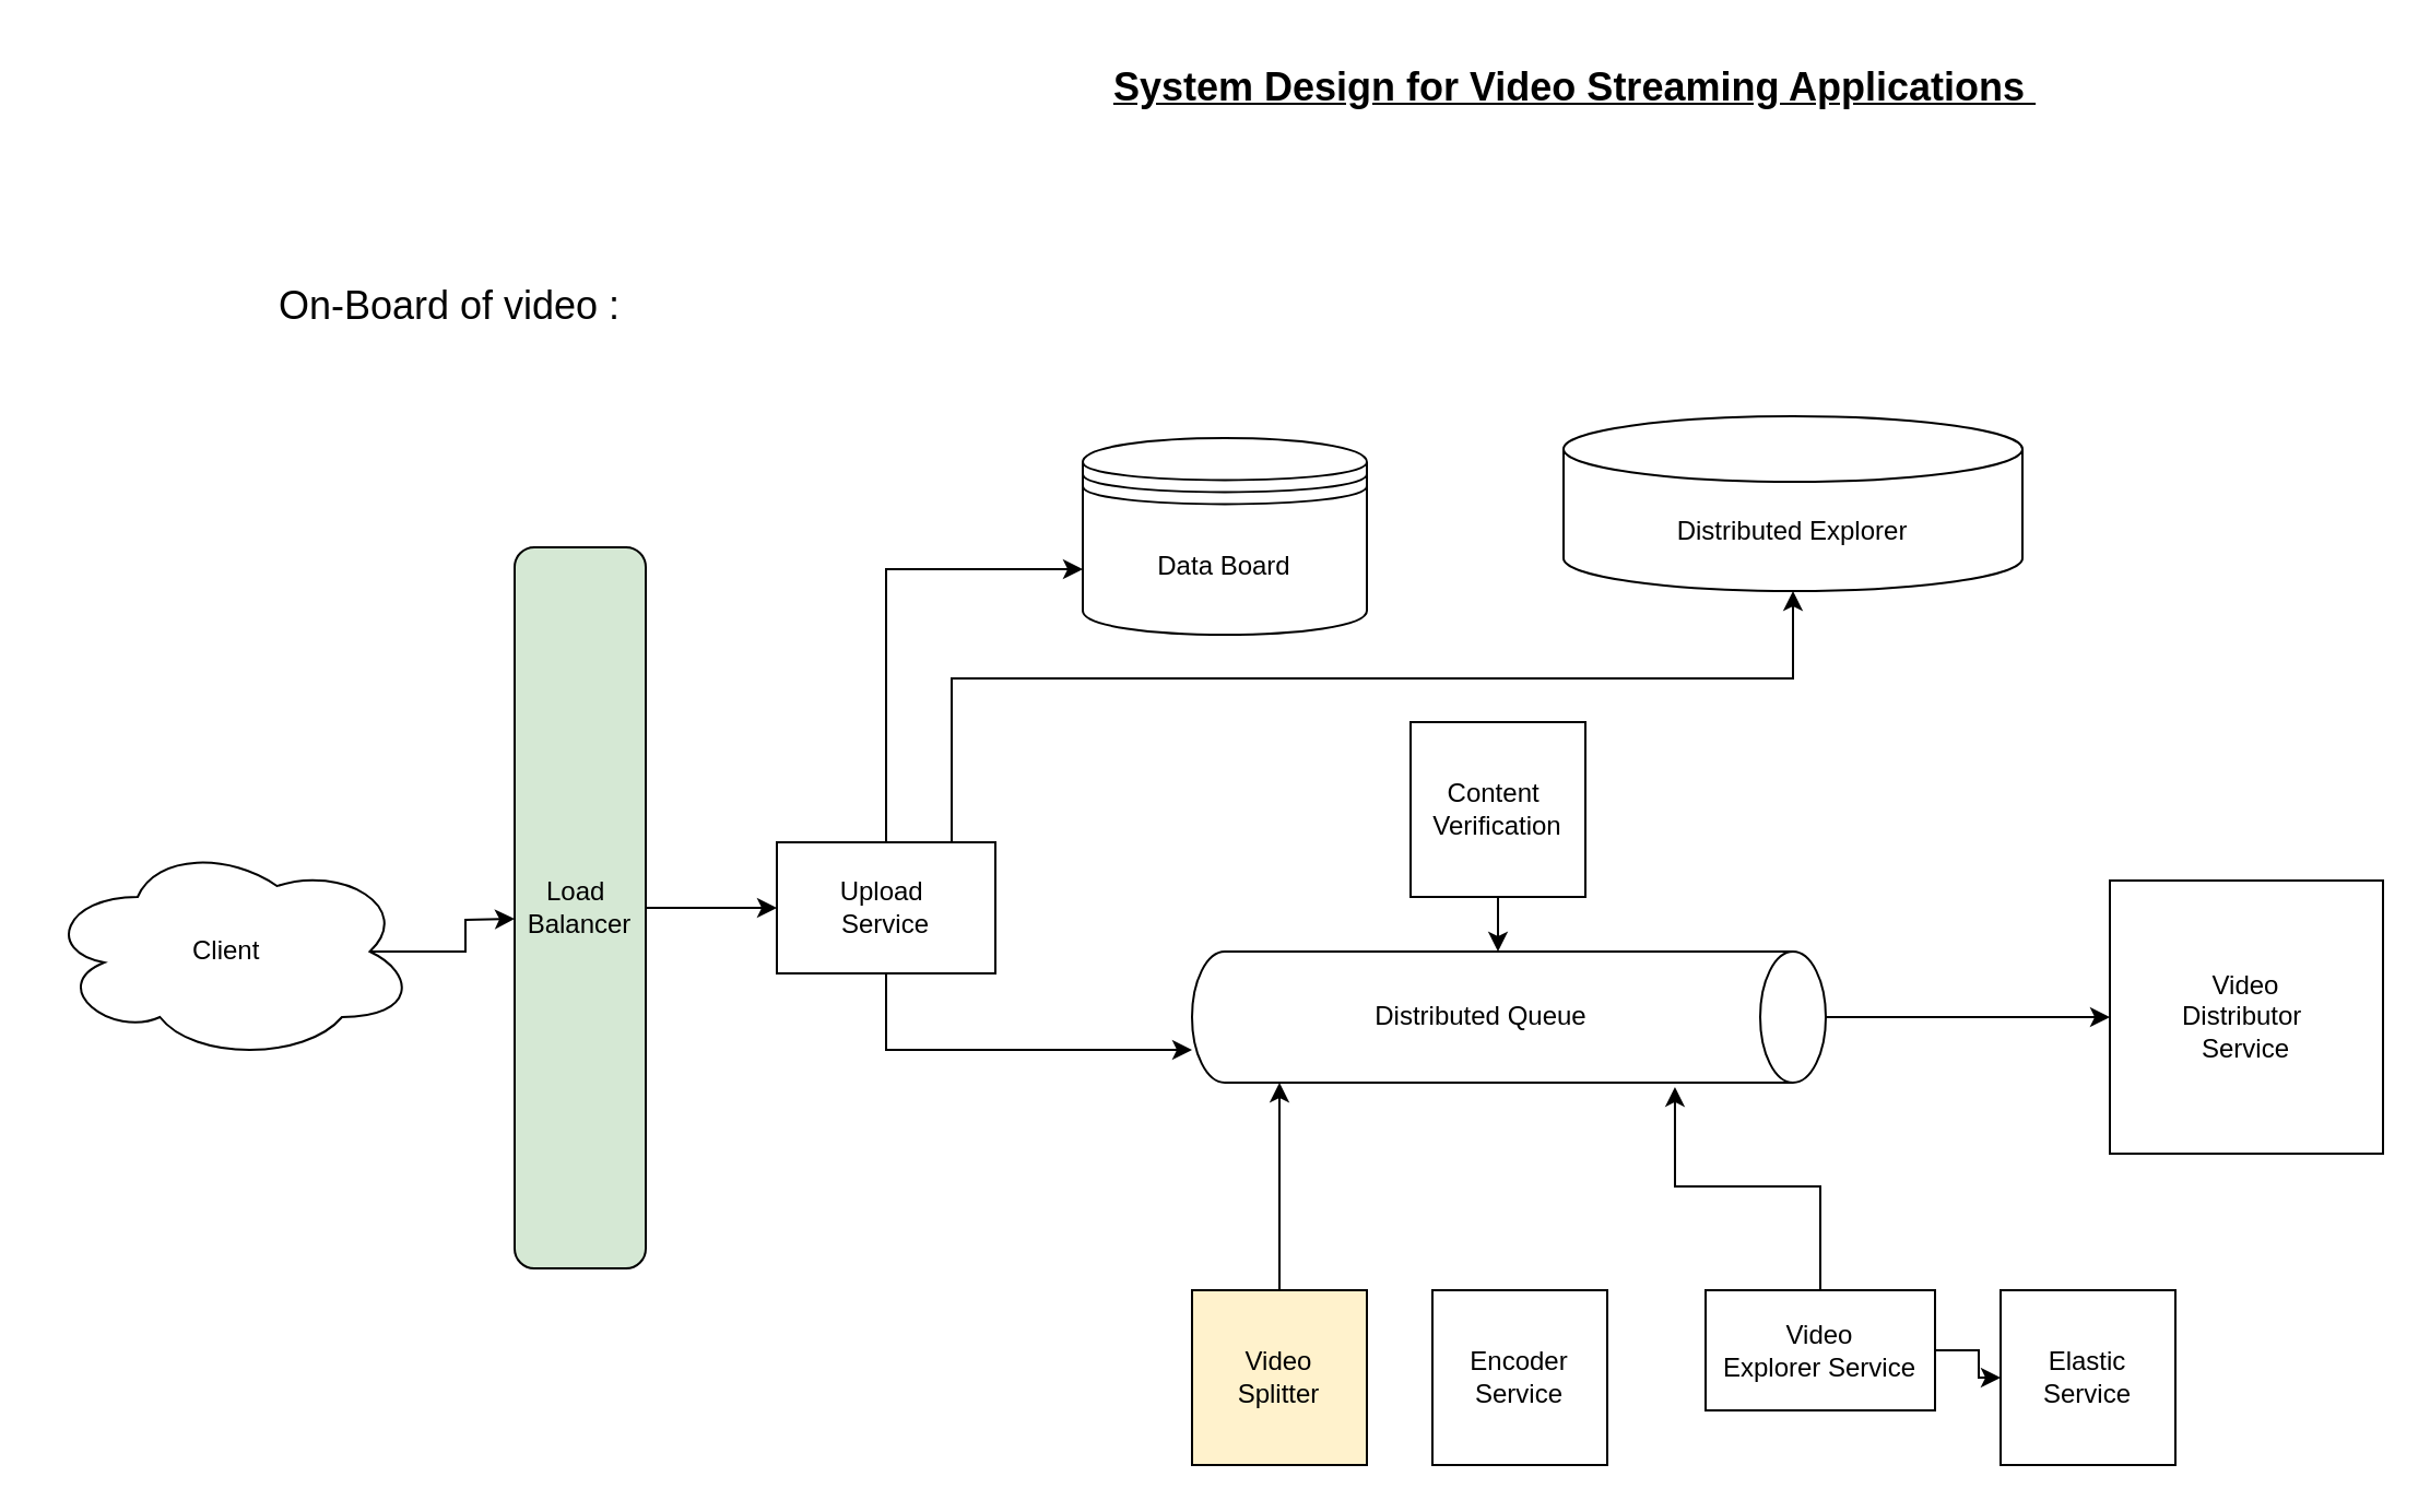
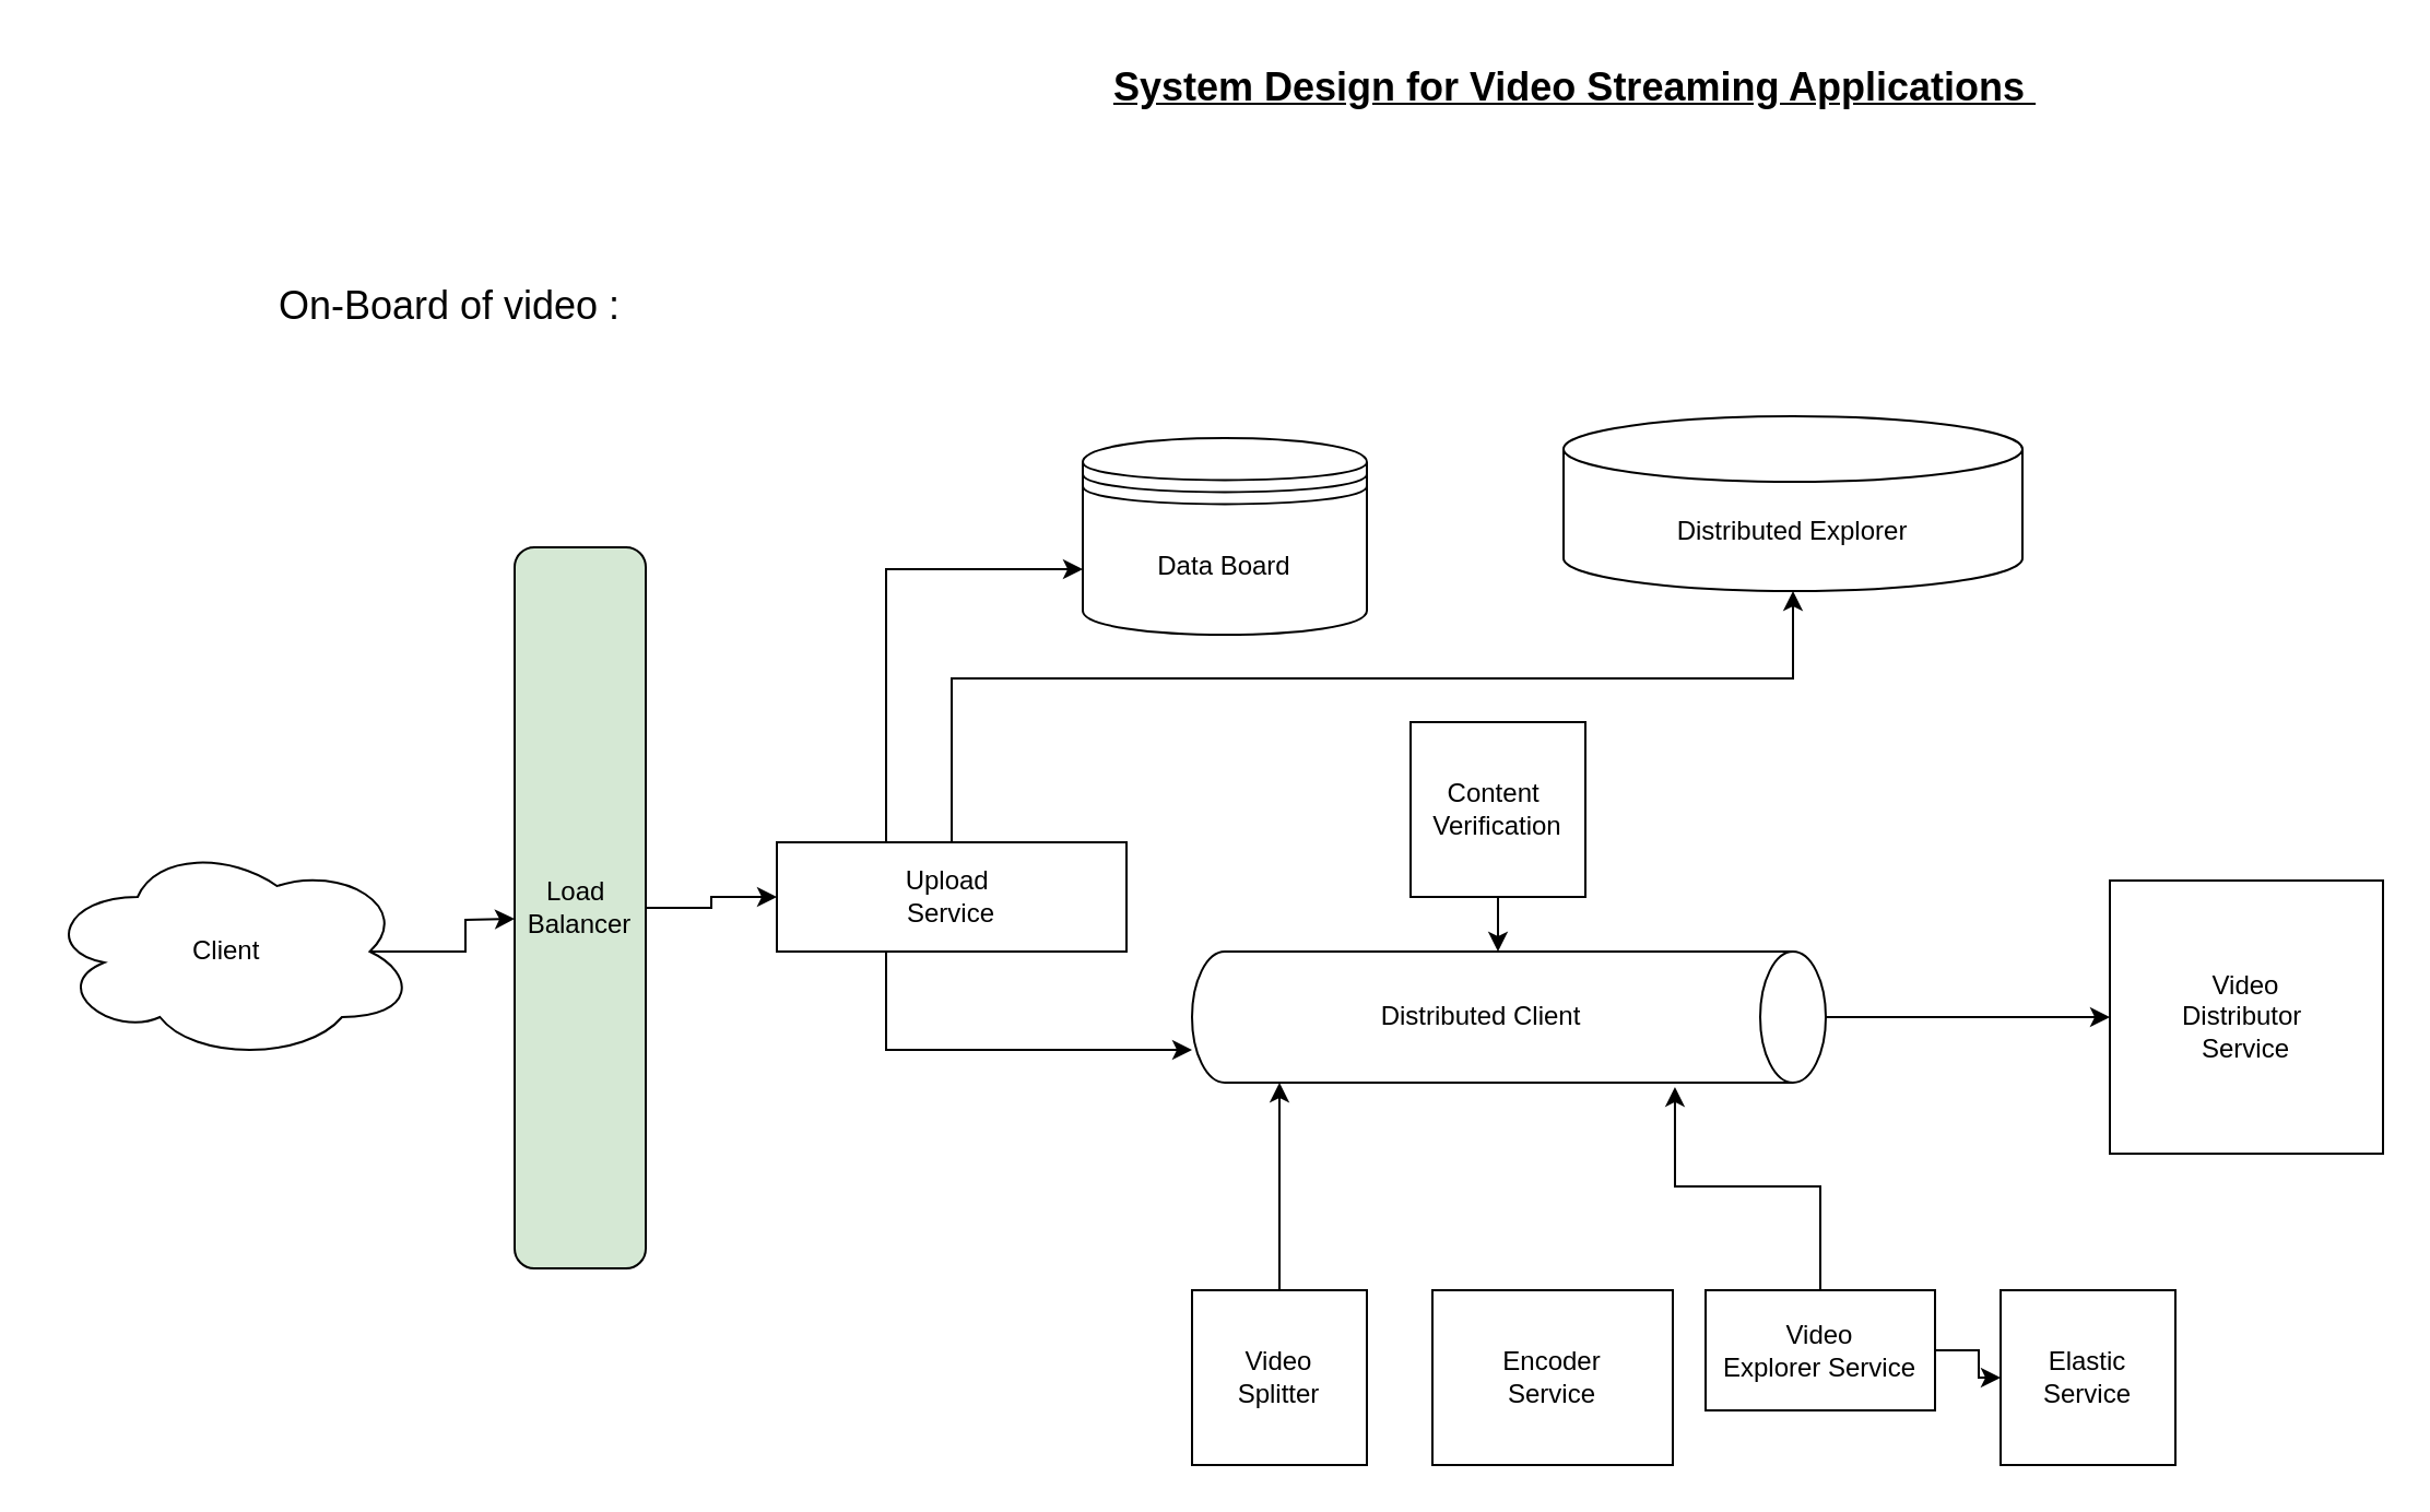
  <mxCell id="0" />
  <mxCell id="1" parent="0" />
  <mxCell id="2" style="edgeStyle=orthogonalEdgeStyle;rounded=0;orthogonalLoop=1;jettySize=auto;html=1;exitX=0.875;exitY=0.5;exitDx=0;exitDy=0;exitPerimeter=0;" edge="1" parent="1" source="3"><mxGeometry relative="1" as="geometry"><mxPoint x="235" y="420" as="targetPoint" /></mxGeometry></mxCell>
  <mxCell id="3" value="Client&amp;nbsp;" style="ellipse;shape=cloud;whiteSpace=wrap;html=1;" vertex="1" parent="1"><mxGeometry x="20" y="385" width="170" height="100" as="geometry" /></mxCell>
  <mxCell id="4" value="" style="edgeStyle=orthogonalEdgeStyle;rounded=0;orthogonalLoop=1;jettySize=auto;html=1;" edge="1" parent="1" source="5" target="9"><mxGeometry relative="1" as="geometry" /></mxCell>
  <mxCell id="5" value="Load&amp;nbsp;&lt;br&gt;Balancer" style="rounded=1;whiteSpace=wrap;html=1;direction=south;fillColor=#d5e8d4;" vertex="1" parent="1"><mxGeometry x="235" y="250" width="60" height="330" as="geometry" /></mxCell>
  <mxCell id="6" style="edgeStyle=orthogonalEdgeStyle;rounded=0;orthogonalLoop=1;jettySize=auto;html=1;exitX=0.75;exitY=0;exitDx=0;exitDy=0;" edge="1" parent="1" source="9" target="10"><mxGeometry relative="1" as="geometry"><Array as="points"><mxPoint x="405" y="385" /><mxPoint x="405" y="260" /></Array></mxGeometry></mxCell>
  <mxCell id="7" style="edgeStyle=orthogonalEdgeStyle;rounded=0;orthogonalLoop=1;jettySize=auto;html=1;exitX=1;exitY=0.25;exitDx=0;exitDy=0;entryX=0.5;entryY=1;entryDx=0;entryDy=0;entryPerimeter=0;" edge="1" parent="1" source="9" target="11"><mxGeometry relative="1" as="geometry"><Array as="points"><mxPoint x="435" y="400" /><mxPoint x="435" y="310" /><mxPoint x="820" y="310" /><mxPoint x="820" y="280" /></Array></mxGeometry></mxCell>
  <mxCell id="8" style="edgeStyle=orthogonalEdgeStyle;rounded=0;orthogonalLoop=1;jettySize=auto;html=1;exitX=1;exitY=0.5;exitDx=0;exitDy=0;" edge="1" parent="1" source="9" target="13"><mxGeometry relative="1" as="geometry"><Array as="points"><mxPoint x="405" y="415" /><mxPoint x="405" y="480" /></Array></mxGeometry></mxCell>
- <mxCell id="9" value="Upload&amp;nbsp;&lt;br&gt;Service" style="rounded=0;whiteSpace=wrap;html=1;" vertex="1" parent="1"><mxGeometry x="355" y="385" width="100" height="60" as="geometry" /></mxCell>
+ <mxCell id="9" value="Upload&amp;nbsp;&lt;br&gt;Service" style="rounded=0;whiteSpace=wrap;html=1;" vertex="1" parent="1"><mxGeometry x="355" y="385" width="160" height="50" as="geometry" /></mxCell>
  <mxCell id="10" value="Data Board" style="shape=datastore;whiteSpace=wrap;html=1;" vertex="1" parent="1"><mxGeometry x="495" y="200" width="130" height="90" as="geometry" /></mxCell>
  <mxCell id="11" value="Distributed Explorer" style="shape=cylinder3;whiteSpace=wrap;html=1;boundedLbl=1;backgroundOutline=1;size=15;" vertex="1" parent="1"><mxGeometry x="715" y="190" width="210" height="80" as="geometry" /></mxCell>
  <mxCell id="12" value="" style="edgeStyle=orthogonalEdgeStyle;rounded=0;orthogonalLoop=1;jettySize=auto;html=1;entryX=0;entryY=0.5;entryDx=0;entryDy=0;" edge="1" parent="1" source="13" target="23"><mxGeometry relative="1" as="geometry"><mxPoint x="1020" y="465" as="targetPoint" /></mxGeometry></mxCell>
- <mxCell id="13" value="Distributed Queue" style="shape=cylinder3;whiteSpace=wrap;html=1;boundedLbl=1;backgroundOutline=1;size=15;direction=south;" vertex="1" parent="1"><mxGeometry x="545" y="435" width="290" height="60" as="geometry" /></mxCell>
+ <mxCell id="13" value="Distributed Client" style="shape=cylinder3;whiteSpace=wrap;html=1;boundedLbl=1;backgroundOutline=1;size=15;direction=south;" vertex="1" parent="1"><mxGeometry x="545" y="435" width="290" height="60" as="geometry" /></mxCell>
  <mxCell id="14" value="" style="edgeStyle=orthogonalEdgeStyle;rounded=0;orthogonalLoop=1;jettySize=auto;html=1;" edge="1" parent="1" source="15" target="13"><mxGeometry relative="1" as="geometry"><Array as="points"><mxPoint x="585" y="620" /></Array></mxGeometry></mxCell>
- <mxCell id="15" value="Video&lt;br&gt;Splitter" style="whiteSpace=wrap;html=1;aspect=fixed;fillColor=#fff2cc;" vertex="1" parent="1"><mxGeometry x="545" y="590" width="80" height="80" as="geometry" /></mxCell>
- <mxCell id="16" value="Encoder&lt;br&gt;Service" style="whiteSpace=wrap;html=1;aspect=fixed;" vertex="1" parent="1"><mxGeometry x="655" y="590" width="80" height="80" as="geometry" /></mxCell>
+ <mxCell id="15" value="Video&lt;br&gt;Splitter" style="whiteSpace=wrap;html=1;aspect=fixed;" vertex="1" parent="1"><mxGeometry x="545" y="590" width="80" height="80" as="geometry" /></mxCell>
+ <mxCell id="16" value="Encoder&lt;br&gt;Service" style="whiteSpace=wrap;html=1;aspect=fixed;" vertex="1" parent="1"><mxGeometry x="655" y="590" width="110" height="80" as="geometry" /></mxCell>
  <mxCell id="17" value="" style="edgeStyle=orthogonalEdgeStyle;rounded=0;orthogonalLoop=1;jettySize=auto;html=1;" edge="1" parent="1" source="18" target="13"><mxGeometry relative="1" as="geometry"><Array as="points"><mxPoint x="685" y="440" /><mxPoint x="685" y="440" /></Array></mxGeometry></mxCell>
  <mxCell id="18" value="Content&amp;nbsp;&lt;br&gt;Verification" style="whiteSpace=wrap;html=1;aspect=fixed;" vertex="1" parent="1"><mxGeometry x="645" y="330" width="80" height="80" as="geometry" /></mxCell>
  <mxCell id="19" value="" style="edgeStyle=orthogonalEdgeStyle;rounded=0;orthogonalLoop=1;jettySize=auto;html=1;entryX=1.033;entryY=0.238;entryDx=0;entryDy=0;entryPerimeter=0;" edge="1" parent="1" source="21" target="13"><mxGeometry relative="1" as="geometry" /></mxCell>
  <mxCell id="20" value="" style="edgeStyle=orthogonalEdgeStyle;rounded=0;orthogonalLoop=1;jettySize=auto;html=1;" edge="1" parent="1" source="21" target="22"><mxGeometry relative="1" as="geometry" /></mxCell>
  <mxCell id="21" value="Video&lt;br&gt;Explorer Service" style="whiteSpace=wrap;html=1;aspect=fixed;" vertex="1" parent="1"><mxGeometry x="780" y="590" width="105" height="55" as="geometry" /></mxCell>
  <mxCell id="22" value="Elastic Service" style="whiteSpace=wrap;html=1;aspect=fixed;" vertex="1" parent="1"><mxGeometry x="915" y="590" width="80" height="80" as="geometry" /></mxCell>
  <mxCell id="23" value="Video&lt;br&gt;Distributor&amp;nbsp;&lt;br&gt;Service" style="whiteSpace=wrap;html=1;aspect=fixed;" vertex="1" parent="1"><mxGeometry x="965" y="402.5" width="125" height="125" as="geometry" /></mxCell>
  <mxCell id="24" value="&lt;font style=&quot;font-size: 18px;&quot;&gt;&lt;b style=&quot;&quot;&gt;&lt;u&gt;System Design for Video Streaming Applications&amp;nbsp;&lt;/u&gt;&lt;/b&gt;&lt;/font&gt;" style="text;html=1;align=center;verticalAlign=middle;resizable=0;points=[];autosize=1;strokeColor=none;fillColor=none;" vertex="1" parent="1"><mxGeometry x="495" y="20" width="450" height="40" as="geometry" /></mxCell>
  <mxCell id="25" value="On-Board of video :" style="text;html=1;align=center;verticalAlign=middle;resizable=0;points=[];autosize=1;strokeColor=none;fillColor=none;fontSize=18;" vertex="1" parent="1"><mxGeometry x="115" y="120" width="180" height="40" as="geometry" /></mxCell>
